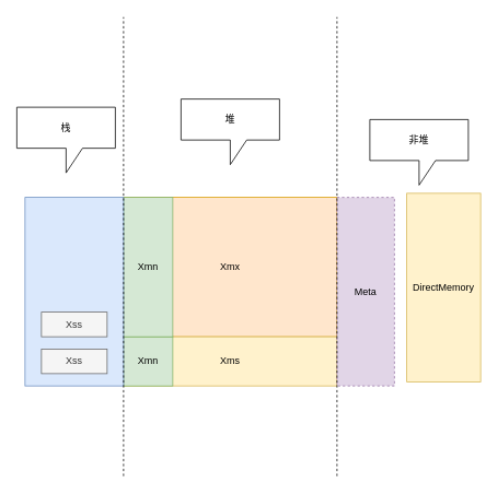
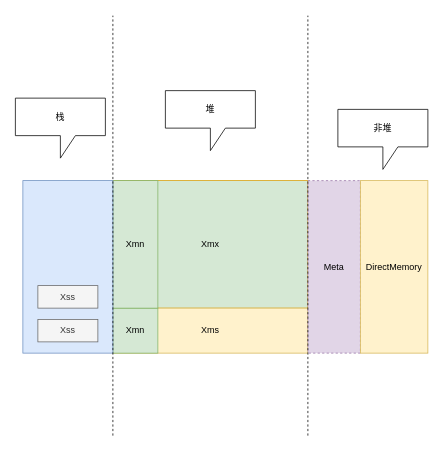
  <mxCell id="0" />
  <mxCell id="1" parent="0" />
- <mxCell id="2" value="Xmx" style="rounded=0;whiteSpace=wrap;html=1;fillColor=#ffe6cc;strokeColor=#d79b00;" vertex="1" parent="1"><mxGeometry x="150" y="240" width="260" height="170" as="geometry" /></mxCell>
+ <mxCell id="2" value="Xmx" style="rounded=0;whiteSpace=wrap;html=1;fillColor=#d5e8d4;strokeColor=#d79b00;" vertex="1" parent="1"><mxGeometry x="150" y="240" width="260" height="170" as="geometry" /></mxCell>
  <mxCell id="3" value="Xms" style="rounded=0;whiteSpace=wrap;html=1;fillColor=#fff2cc;strokeColor=#d6b656;" vertex="1" parent="1"><mxGeometry x="150" y="410" width="260" height="60" as="geometry" /></mxCell>
  <mxCell id="4" value="Xmn" style="rounded=0;whiteSpace=wrap;html=1;fillColor=#d5e8d4;strokeColor=#82b366;" vertex="1" parent="1"><mxGeometry x="150" y="410" width="60" height="60" as="geometry" /></mxCell>
  <mxCell id="5" value="Xmn" style="rounded=0;whiteSpace=wrap;html=1;fillColor=#d5e8d4;strokeColor=#82b366;" vertex="1" parent="1"><mxGeometry x="150" y="240" width="60" height="170" as="geometry" /></mxCell>
  <mxCell id="6" value="Meta" style="rounded=0;whiteSpace=wrap;html=1;fillColor=#e1d5e7;strokeColor=#9673a6;dashed=1;" vertex="1" parent="1"><mxGeometry x="410" y="240" width="70" height="230" as="geometry" /></mxCell>
  <mxCell id="7" value="" style="rounded=0;whiteSpace=wrap;html=1;fillColor=#dae8fc;strokeColor=#6c8ebf;" vertex="1" parent="1"><mxGeometry x="30" y="240" width="120" height="230" as="geometry" /></mxCell>
  <mxCell id="8" value="Xss" style="rounded=0;whiteSpace=wrap;html=1;fillColor=#f5f5f5;strokeColor=#666666;fontColor=#333333;" vertex="1" parent="1"><mxGeometry x="50" y="425" width="80" height="30" as="geometry" /></mxCell>
  <mxCell id="9" value="栈" style="shape=callout;whiteSpace=wrap;html=1;perimeter=calloutPerimeter;fillColor=#ffffff;" vertex="1" parent="1"><mxGeometry y="130" width="120" height="80" as="geometry" x="20" /></mxCell>
  <mxCell id="10" value="堆" style="shape=callout;whiteSpace=wrap;html=1;perimeter=calloutPerimeter;fillColor=#ffffff;" vertex="1" parent="1"><mxGeometry x="220" y="120" width="120" height="80" as="geometry" /></mxCell>
  <mxCell id="11" value="非堆" style="shape=callout;whiteSpace=wrap;html=1;perimeter=calloutPerimeter;fillColor=#ffffff;" vertex="1" parent="1"><mxGeometry x="450" y="145" width="120" height="80" as="geometry" /></mxCell>
- <mxCell id="12" value="DirectMemory" style="rounded=0;whiteSpace=wrap;html=1;fillColor=#fff2cc;strokeColor=#d6b656;" vertex="1" parent="1"><mxGeometry x="495" y="235" width="90" height="230" as="geometry" /></mxCell>
+ <mxCell id="12" value="DirectMemory" style="rounded=0;whiteSpace=wrap;html=1;fillColor=#fff2cc;strokeColor=#d6b656;" vertex="1" parent="1"><mxGeometry x="480" y="240" width="90" height="230" as="geometry" /></mxCell>
  <mxCell id="13" value="" style="endArrow=none;dashed=1;html=1;" edge="1" parent="1"><mxGeometry width="50" height="50" relative="1" as="geometry"><mxPoint x="150" y="580" as="sourcePoint" /><mxPoint x="150" y="20" as="targetPoint" /></mxGeometry></mxCell>
  <mxCell id="14" value="" style="endArrow=none;dashed=1;html=1;" edge="1" parent="1"><mxGeometry width="50" height="50" relative="1" as="geometry"><mxPoint x="410" y="580" as="sourcePoint" /><mxPoint x="410" y="20" as="targetPoint" /></mxGeometry></mxCell>
  <mxCell id="15" value="Xss" style="rounded=0;whiteSpace=wrap;html=1;fillColor=#f5f5f5;strokeColor=#666666;fontColor=#333333;" vertex="1" parent="1"><mxGeometry x="50" y="380" width="80" height="30" as="geometry" /></mxCell>
